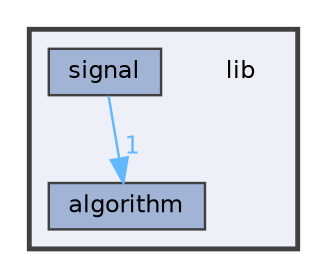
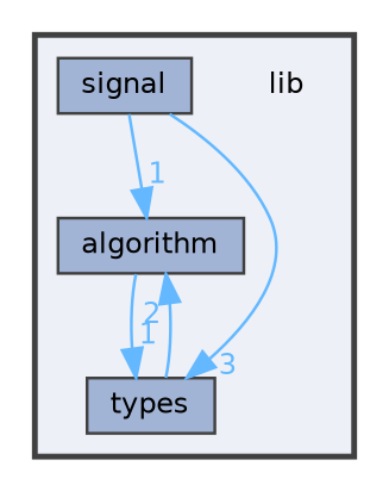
  digraph {
    compound=true
    node [fontname=Helvetica fontsize=10 shape=box color=grey25 fillcolor="#a2b4d6" style=filled]
    edge [color=steelblue1 fontcolor=steelblue1 fontname=Helvetica fontsize=10 headlabel=1 labeldistance=1.5 labelfontname=Helvetica labelfontsize=10]
    n1 [height=0.2 label=lib shape=plaintext width=0.4 color="" fillcolor="" style=""]
    n2 [height=0.2 label=algorithm width=0.4]
    n3 [height=0.2 label=signal width=0.4]
+   n4 [height=0.2 label=types width=0.4]
    subgraph cluster_1 {
      bgcolor="#edf0f7"
      fontname=Helvetica
      fontsize=10
      pencolor=grey25
      style="filled,bold"
      n1
      n2
      n3
+     n4
    }
+   n2 -> n4
    n3 -> n2
+   n3 -> n4 [headlabel=3]
+   n4 -> n2 [headlabel=2]
  }
